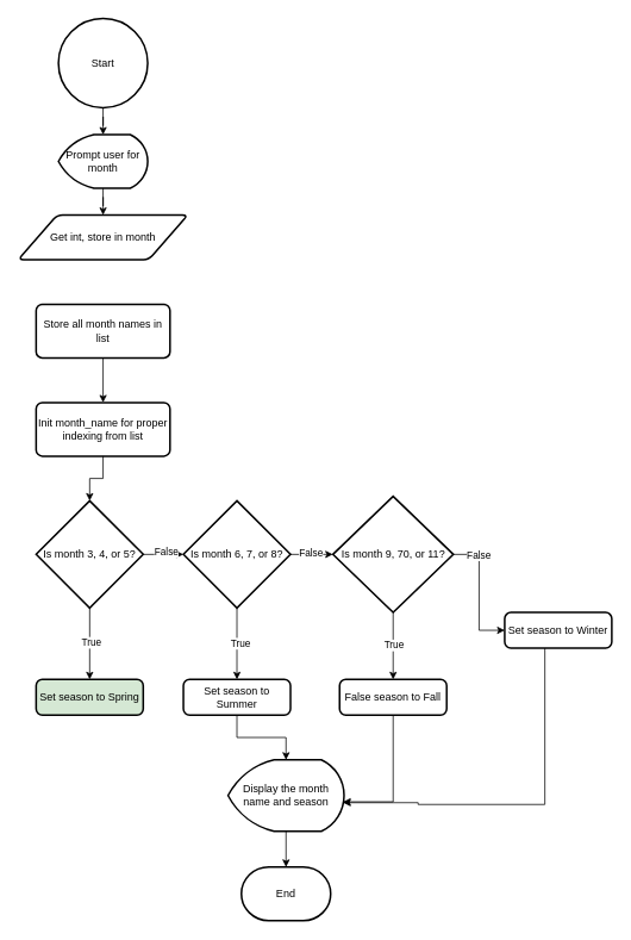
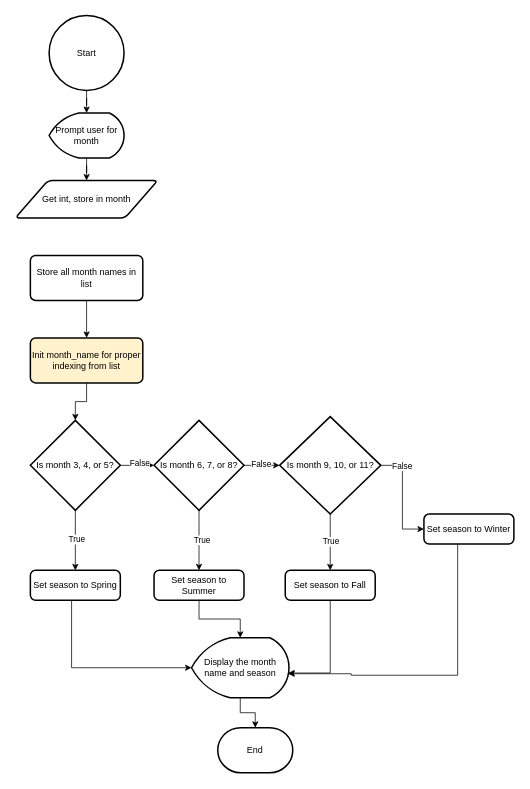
  <mxCell id="0" />
  <mxCell id="1" parent="0" />
  <mxCell id="2" value="Start" style="strokeWidth=2;html=1;shape=mxgraph.flowchart.start_2;whiteSpace=wrap;" vertex="1" parent="1"><mxGeometry x="65" y="20" width="100" height="100" as="geometry" /></mxCell>
- <mxCell id="3" value="End" style="strokeWidth=2;html=1;shape=mxgraph.flowchart.terminator;whiteSpace=wrap;" vertex="1" parent="1"><mxGeometry x="270" y="970" width="100" height="60" as="geometry" /></mxCell>
+ <mxCell id="3" value="End" style="strokeWidth=2;html=1;shape=mxgraph.flowchart.terminator;whiteSpace=wrap;" vertex="1" parent="1"><mxGeometry x="290" y="970" width="100" height="60" as="geometry" /></mxCell>
  <mxCell id="4" style="edgeStyle=orthogonalEdgeStyle;rounded=0;orthogonalLoop=1;jettySize=auto;html=1;entryX=0.5;entryY=0;entryDx=0;entryDy=0;" edge="1" parent="1" source="5" target="6"><mxGeometry relative="1" as="geometry" /></mxCell>
  <mxCell id="5" value="Prompt user for month" style="strokeWidth=2;html=1;shape=mxgraph.flowchart.display;whiteSpace=wrap;" vertex="1" parent="1"><mxGeometry x="65" y="150" width="100" height="60" as="geometry" /></mxCell>
  <mxCell id="6" value="Get int, store in month" style="shape=parallelogram;html=1;strokeWidth=2;perimeter=parallelogramPerimeter;whiteSpace=wrap;rounded=1;arcSize=12;size=0.23;" vertex="1" parent="1"><mxGeometry x="20" y="240" width="190" height="50" as="geometry" /></mxCell>
  <mxCell id="7" style="edgeStyle=orthogonalEdgeStyle;rounded=0;orthogonalLoop=1;jettySize=auto;html=1;entryX=0.5;entryY=0;entryDx=0;entryDy=0;" edge="1" parent="1" source="8" target="9"><mxGeometry relative="1" as="geometry" /></mxCell>
  <mxCell id="8" value="Store all month names in list" style="rounded=1;whiteSpace=wrap;html=1;absoluteArcSize=1;arcSize=14;strokeWidth=2;" vertex="1" parent="1"><mxGeometry x="40" y="340" width="150" height="60" as="geometry" /></mxCell>
- <mxCell id="9" value="Init month_name for proper indexing from list" style="rounded=1;whiteSpace=wrap;html=1;absoluteArcSize=1;arcSize=14;strokeWidth=2;" vertex="1" parent="1"><mxGeometry x="40" y="450" width="150" height="60" as="geometry" /></mxCell>
+ <mxCell id="9" value="Init month_name for proper indexing from list" style="rounded=1;whiteSpace=wrap;html=1;absoluteArcSize=1;arcSize=14;strokeWidth=2;fillColor=#fff2cc;" vertex="1" parent="1"><mxGeometry x="40" y="450" width="150" height="60" as="geometry" /></mxCell>
  <mxCell id="10" style="edgeStyle=orthogonalEdgeStyle;rounded=0;orthogonalLoop=1;jettySize=auto;html=1;" edge="1" parent="1" source="12" target="13"><mxGeometry relative="1" as="geometry" /></mxCell>
  <mxCell id="11" value="True" style="edgeLabel;html=1;align=center;verticalAlign=middle;resizable=0;points=[];" vertex="1" connectable="0" parent="10"><mxGeometry x="-0.05" y="1" relative="1" as="geometry"><mxPoint as="offset" /></mxGeometry></mxCell>
  <mxCell id="12" value="Is month 3, 4, or 5?" style="strokeWidth=2;html=1;shape=mxgraph.flowchart.decision;whiteSpace=wrap;" vertex="1" parent="1"><mxGeometry x="40" y="560" width="120" height="120" as="geometry" /></mxCell>
- <mxCell id="13" value="Set season to Spring" style="rounded=1;whiteSpace=wrap;html=1;absoluteArcSize=1;arcSize=14;strokeWidth=2;fillColor=#d5e8d4;" vertex="1" parent="1"><mxGeometry x="40" y="760" width="120" height="40" as="geometry" /></mxCell>
+ <mxCell id="13" value="Set season to Spring" style="rounded=1;whiteSpace=wrap;html=1;absoluteArcSize=1;arcSize=14;strokeWidth=2;" vertex="1" parent="1"><mxGeometry x="40" y="760" width="120" height="40" as="geometry" /></mxCell>
  <mxCell id="14" value="Set season to Summer" style="rounded=1;whiteSpace=wrap;html=1;absoluteArcSize=1;arcSize=14;strokeWidth=2;" vertex="1" parent="1"><mxGeometry x="205" y="760" width="120" height="40" as="geometry" /></mxCell>
- <mxCell id="15" value="False season to Fall" style="rounded=1;whiteSpace=wrap;html=1;absoluteArcSize=1;arcSize=14;strokeWidth=2;" vertex="1" parent="1"><mxGeometry x="380" y="760" width="120" height="40" as="geometry" /></mxCell>
+ <mxCell id="15" value="Set season to Fall" style="rounded=1;whiteSpace=wrap;html=1;absoluteArcSize=1;arcSize=14;strokeWidth=2;" vertex="1" parent="1"><mxGeometry x="380" y="760" width="120" height="40" as="geometry" /></mxCell>
  <mxCell id="16" value="Set season to Winter" style="rounded=1;whiteSpace=wrap;html=1;absoluteArcSize=1;arcSize=14;strokeWidth=2;" vertex="1" parent="1"><mxGeometry x="565" y="685" width="120" height="40" as="geometry" /></mxCell>
  <mxCell id="17" style="edgeStyle=orthogonalEdgeStyle;rounded=0;orthogonalLoop=1;jettySize=auto;html=1;" edge="1" parent="1" source="19" target="14"><mxGeometry relative="1" as="geometry" /></mxCell>
  <mxCell id="18" value="True" style="edgeLabel;html=1;align=center;verticalAlign=middle;resizable=0;points=[];" vertex="1" connectable="0" parent="17"><mxGeometry x="-0.025" y="3" relative="1" as="geometry"><mxPoint as="offset" /></mxGeometry></mxCell>
  <mxCell id="19" value="Is month 6, 7, or 8?" style="strokeWidth=2;html=1;shape=mxgraph.flowchart.decision;whiteSpace=wrap;" vertex="1" parent="1"><mxGeometry x="205" y="560" width="120" height="120" as="geometry" /></mxCell>
  <mxCell id="20" style="edgeStyle=orthogonalEdgeStyle;rounded=0;orthogonalLoop=1;jettySize=auto;html=1;" edge="1" parent="1" source="24" target="16"><mxGeometry relative="1" as="geometry" /></mxCell>
  <mxCell id="21" value="False" style="edgeLabel;html=1;align=center;verticalAlign=middle;resizable=0;points=[];" vertex="1" connectable="0" parent="20"><mxGeometry x="-0.608" relative="1" as="geometry"><mxPoint as="offset" /></mxGeometry></mxCell>
  <mxCell id="22" style="edgeStyle=orthogonalEdgeStyle;rounded=0;orthogonalLoop=1;jettySize=auto;html=1;entryX=0.5;entryY=0;entryDx=0;entryDy=0;" edge="1" parent="1" source="24" target="15"><mxGeometry relative="1" as="geometry" /></mxCell>
  <mxCell id="23" value="True" style="edgeLabel;html=1;align=center;verticalAlign=middle;resizable=0;points=[];" vertex="1" connectable="0" parent="22"><mxGeometry x="-0.04" relative="1" as="geometry"><mxPoint as="offset" /></mxGeometry></mxCell>
- <mxCell id="24" value="Is month 9, 70, or 11?" style="strokeWidth=2;html=1;shape=mxgraph.flowchart.decision;whiteSpace=wrap;" vertex="1" parent="1"><mxGeometry x="372.5" y="555" width="135" height="130" as="geometry" /></mxCell>
+ <mxCell id="24" value="Is month 9, 10, or 11?" style="strokeWidth=2;html=1;shape=mxgraph.flowchart.decision;whiteSpace=wrap;" vertex="1" parent="1"><mxGeometry x="372.5" y="555" width="135" height="130" as="geometry" /></mxCell>
  <mxCell id="25" style="edgeStyle=orthogonalEdgeStyle;rounded=0;orthogonalLoop=1;jettySize=auto;html=1;" edge="1" parent="1" source="26" target="3"><mxGeometry relative="1" as="geometry" /></mxCell>
  <mxCell id="26" value="Display the month name and season" style="strokeWidth=2;html=1;shape=mxgraph.flowchart.display;whiteSpace=wrap;" vertex="1" parent="1"><mxGeometry x="255" y="850" width="130" height="80" as="geometry" /></mxCell>
  <mxCell id="27" style="edgeStyle=orthogonalEdgeStyle;rounded=0;orthogonalLoop=1;jettySize=auto;html=1;entryX=0.5;entryY=0;entryDx=0;entryDy=0;entryPerimeter=0;" edge="1" parent="1" source="2" target="5"><mxGeometry relative="1" as="geometry" /></mxCell>
  <mxCell id="28" style="edgeStyle=orthogonalEdgeStyle;rounded=0;orthogonalLoop=1;jettySize=auto;html=1;entryX=0.5;entryY=0;entryDx=0;entryDy=0;entryPerimeter=0;" edge="1" parent="1" source="9" target="12"><mxGeometry relative="1" as="geometry" /></mxCell>
  <mxCell id="29" style="edgeStyle=orthogonalEdgeStyle;rounded=0;orthogonalLoop=1;jettySize=auto;html=1;entryX=0;entryY=0.5;entryDx=0;entryDy=0;entryPerimeter=0;" edge="1" parent="1" source="12" target="19"><mxGeometry relative="1" as="geometry" /></mxCell>
  <mxCell id="30" value="False" style="edgeLabel;html=1;align=center;verticalAlign=middle;resizable=0;points=[];" vertex="1" connectable="0" parent="29"><mxGeometry x="0.111" y="4" relative="1" as="geometry"><mxPoint as="offset" /></mxGeometry></mxCell>
  <mxCell id="31" style="edgeStyle=orthogonalEdgeStyle;rounded=0;orthogonalLoop=1;jettySize=auto;html=1;entryX=0;entryY=0.5;entryDx=0;entryDy=0;entryPerimeter=0;" edge="1" parent="1" source="19" target="24"><mxGeometry relative="1" as="geometry" /></mxCell>
  <mxCell id="32" value="False" style="edgeLabel;html=1;align=center;verticalAlign=middle;resizable=0;points=[];" vertex="1" connectable="0" parent="31"><mxGeometry x="-0.074" y="2" relative="1" as="geometry"><mxPoint as="offset" /></mxGeometry></mxCell>
+ <mxCell id="33" style="edgeStyle=orthogonalEdgeStyle;rounded=0;orthogonalLoop=1;jettySize=auto;html=1;entryX=0;entryY=0.5;entryDx=0;entryDy=0;entryPerimeter=0;" edge="1" parent="1" source="13" target="26"><mxGeometry relative="1" as="geometry"><Array as="points"><mxPoint x="95" y="890" /></Array></mxGeometry></mxCell>
  <mxCell id="34" style="edgeStyle=orthogonalEdgeStyle;rounded=0;orthogonalLoop=1;jettySize=auto;html=1;entryX=0.5;entryY=0;entryDx=0;entryDy=0;entryPerimeter=0;" edge="1" parent="1" source="14" target="26"><mxGeometry relative="1" as="geometry" /></mxCell>
  <mxCell id="35" style="edgeStyle=orthogonalEdgeStyle;rounded=0;orthogonalLoop=1;jettySize=auto;html=1;entryX=0.992;entryY=0.588;entryDx=0;entryDy=0;entryPerimeter=0;" edge="1" parent="1" source="15" target="26"><mxGeometry relative="1" as="geometry" /></mxCell>
  <mxCell id="36" style="edgeStyle=orthogonalEdgeStyle;rounded=0;orthogonalLoop=1;jettySize=auto;html=1;entryX=0.992;entryY=0.6;entryDx=0;entryDy=0;entryPerimeter=0;" edge="1" parent="1" source="16" target="26"><mxGeometry relative="1" as="geometry"><Array as="points"><mxPoint x="610" y="900" /><mxPoint x="468" y="900" /><mxPoint x="468" y="898" /></Array></mxGeometry></mxCell>
